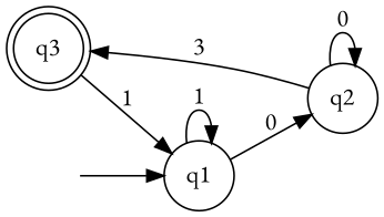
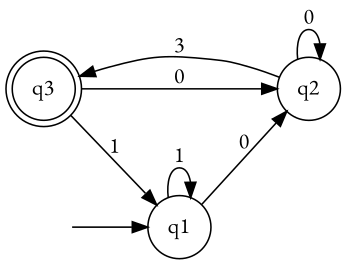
  digraph {
    fontname="EB Garamond"
    rankdir=LR
    node [fontname="EB Garamond" shape=circle]
    edge [fontname="EB Garamond"]
    q3 [shape=doublecircle]
    q1
    q2
    "" [color=white style=filled]
    q3 -> q1 [label=1]
+   q3 -> q2 [label=0]
    q1 -> q1 [label=1]
    q1 -> q2 [label=0]
    q2 -> q3 [label=3]
    q2 -> q2 [label=0]
    "" -> q1
  }
